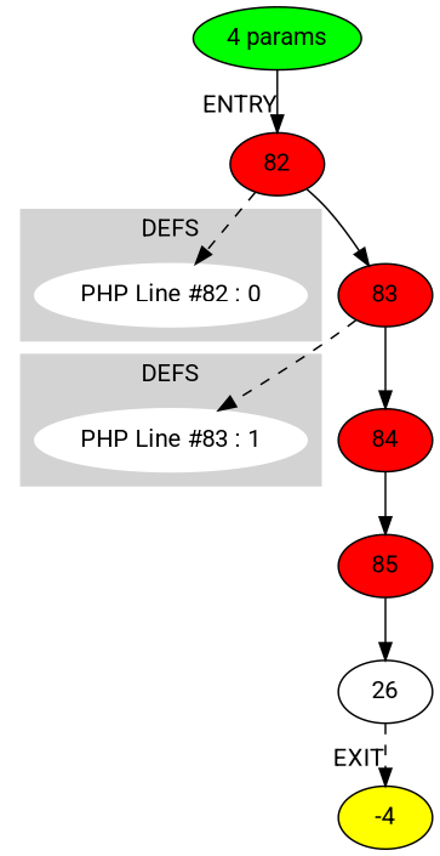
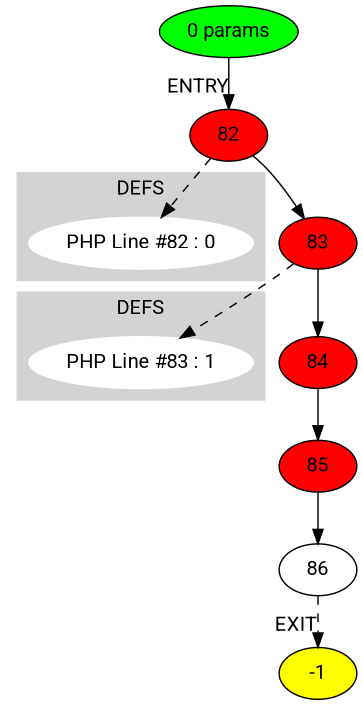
  digraph {
    fontname=Roboto
    node [fontname=Roboto style=filled fillcolor=red]
    edge [fontname=Roboto]
    n1 [color=white label="PHP Line #82 : 0" fillcolor=""]
    n2 [color=white label="PHP Line #83 : 1" fillcolor=""]
    n3 [label=82]
    n4 [label=83]
    n5 [label=84]
    n6 [label=85]
-   n7 [label=26 style="" fillcolor=""]
-   -1 [fillcolor=yellow label=-4]
-   n9 [fillcolor=green label="4 params"]
+   n7 [label=86 style="" fillcolor=""]
+   -1 [fillcolor=yellow]
+   n9 [fillcolor=green label="0 params"]
    subgraph cluster_1 {
      color=lightgrey
      label=DEFS
      style=filled
      n1
    }
    subgraph cluster_2 {
      color=lightgrey
      label=DEFS
      style=filled
      n2
    }
    n3 -> n1 [style=dashed]
    n3 -> n4
    n4 -> n2 [style=dashed]
    n4 -> n5
    n5 -> n6
    n6 -> n7
    n7 -> -1 [style=dashed xlabel=EXIT]
    n9 -> n3 [xlabel=ENTRY]
  }
